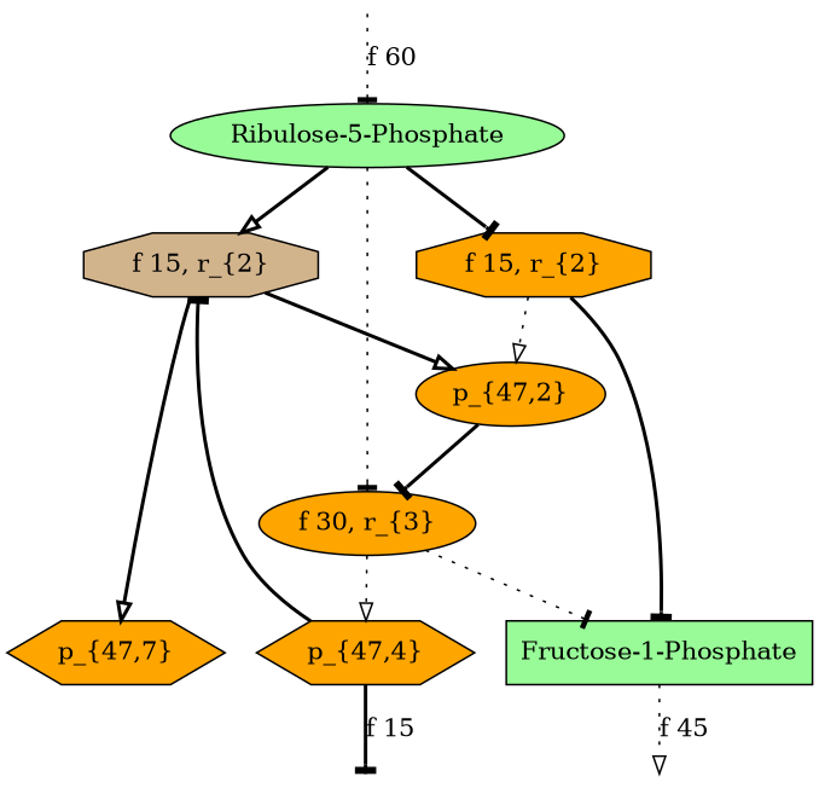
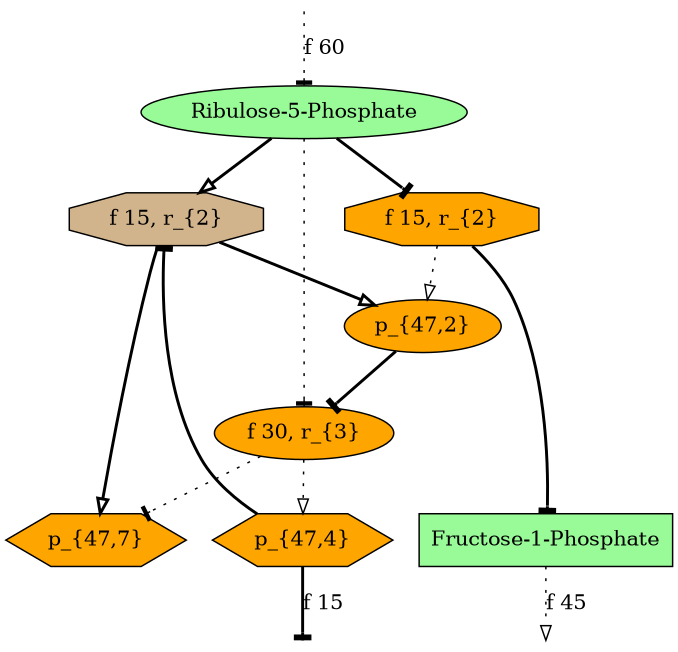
  digraph {
    node [fillcolor=orange shape=ellipse style=filled]
    edge [arrowhead=tee style=bold]
    n1 [fillcolor=palegreen label="Ribulose-5-Phosphate"]
    n2 [fillcolor=tan label="f 15, r_{2}" shape=octagon]
    n3 [label="f 30, r_{3}"]
    n4 [label="f 15, r_{2}" shape=octagon]
    n5 [label="p_{47,2}"]
    n6 [label="p_{47,7}" shape=hexagon]
    n7 [label="p_{47,4}" shape=hexagon]
    n8 [fillcolor=palegreen label="Fructose-1-Phosphate" shape=box]
    "8-0-IOFlow" [shape=point style=invis fillcolor=""]
    "24-0-IOFlow" [shape=point style=invis fillcolor=""]
    "0-0-IOFlow" [shape=point style=invis fillcolor=""]
    n1 -> n2 [arrowhead=onormal]
    n1 -> n3 [style=dotted]
    n1 -> n4
    n2 -> n5 [arrowhead=onormal]
    n2 -> n6 [arrowhead=onormal]
    n3 -> n7 [arrowhead=onormal style=dotted]
-   n3 -> n8 [style=dotted]
+   n3 -> n6 [style=dotted]
    n4 -> n5 [arrowhead=onormal style=dotted]
    n4 -> n8
    n5 -> n3
    n7 -> n2
    n7 -> "8-0-IOFlow" [label="f 15"]
    n8 -> "24-0-IOFlow" [arrowhead=onormal label="f 45" style=dotted]
    "0-0-IOFlow" -> n1 [label="f 60" style=dotted]
  }
